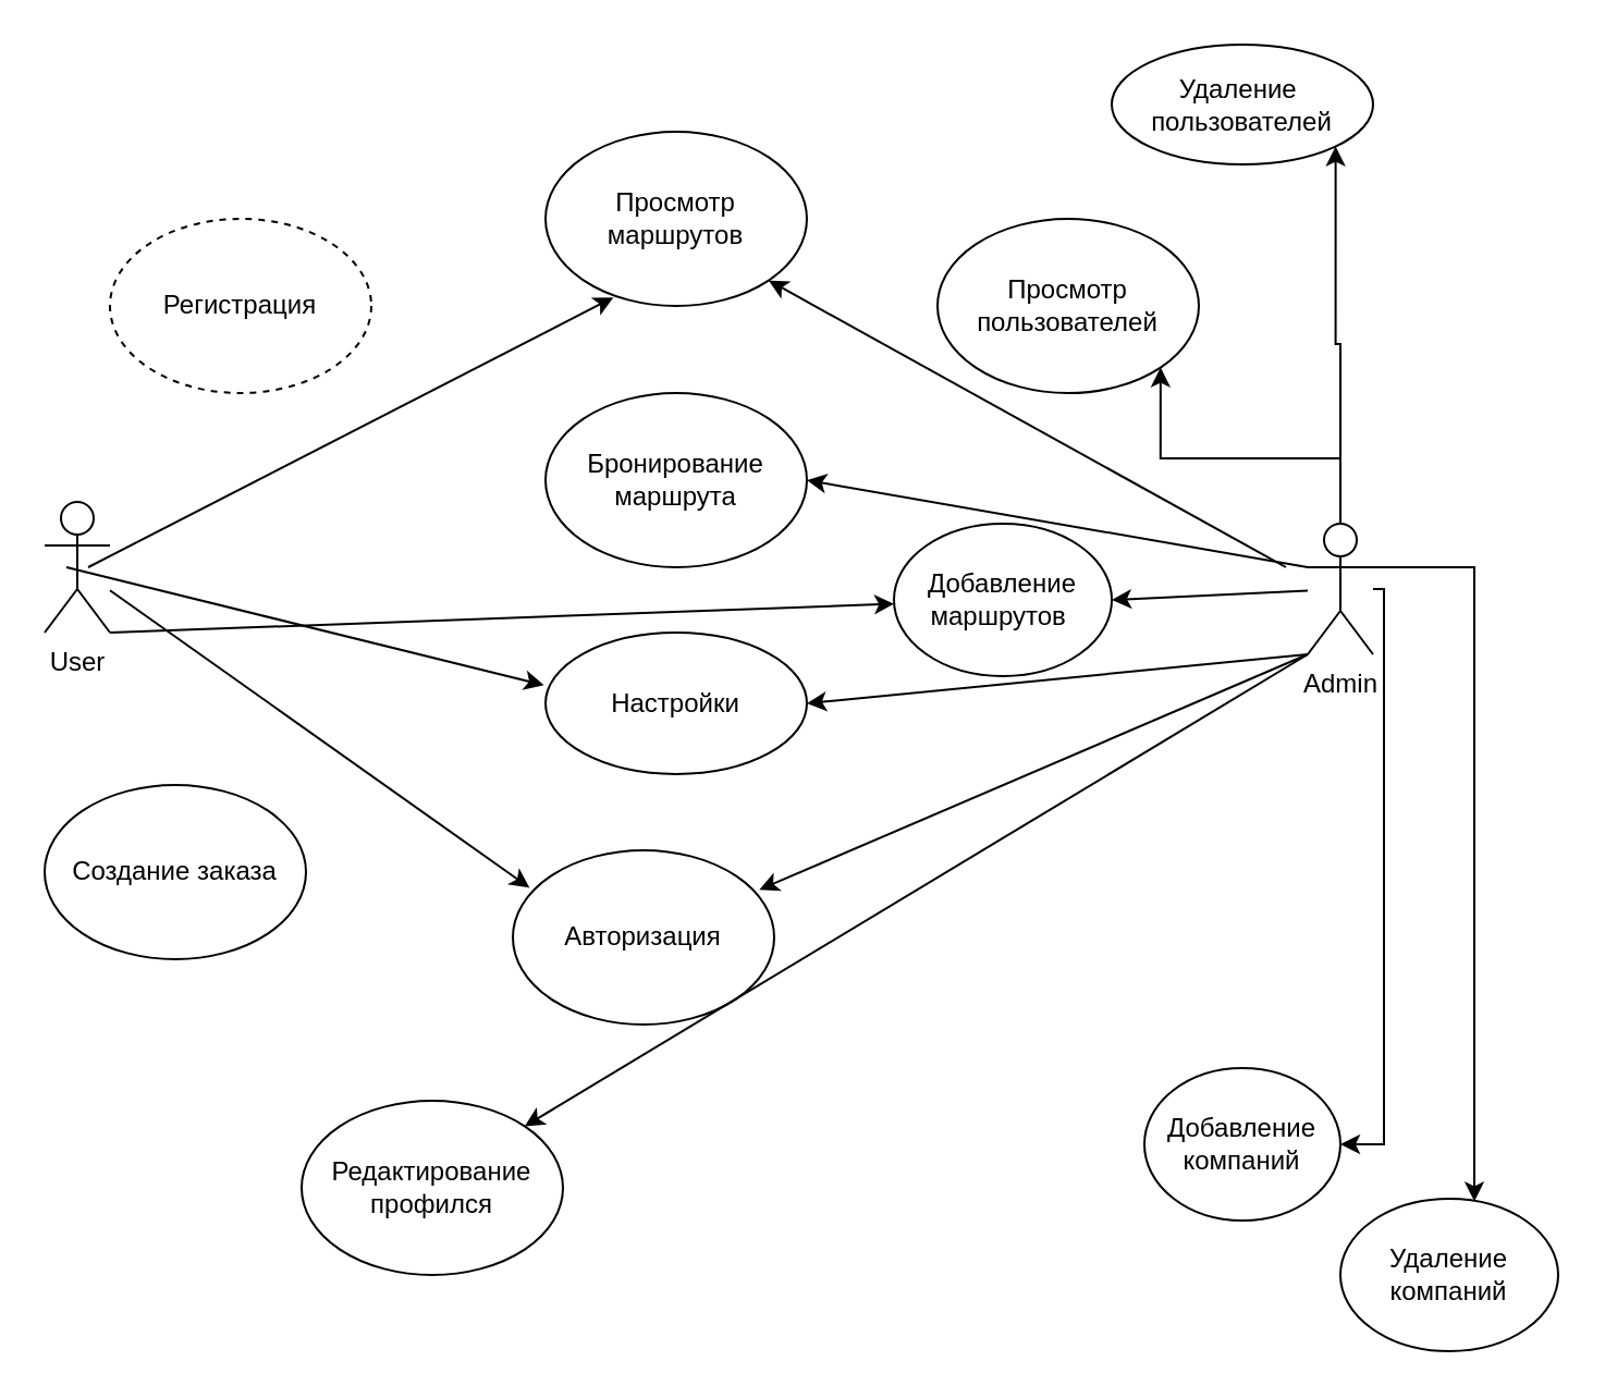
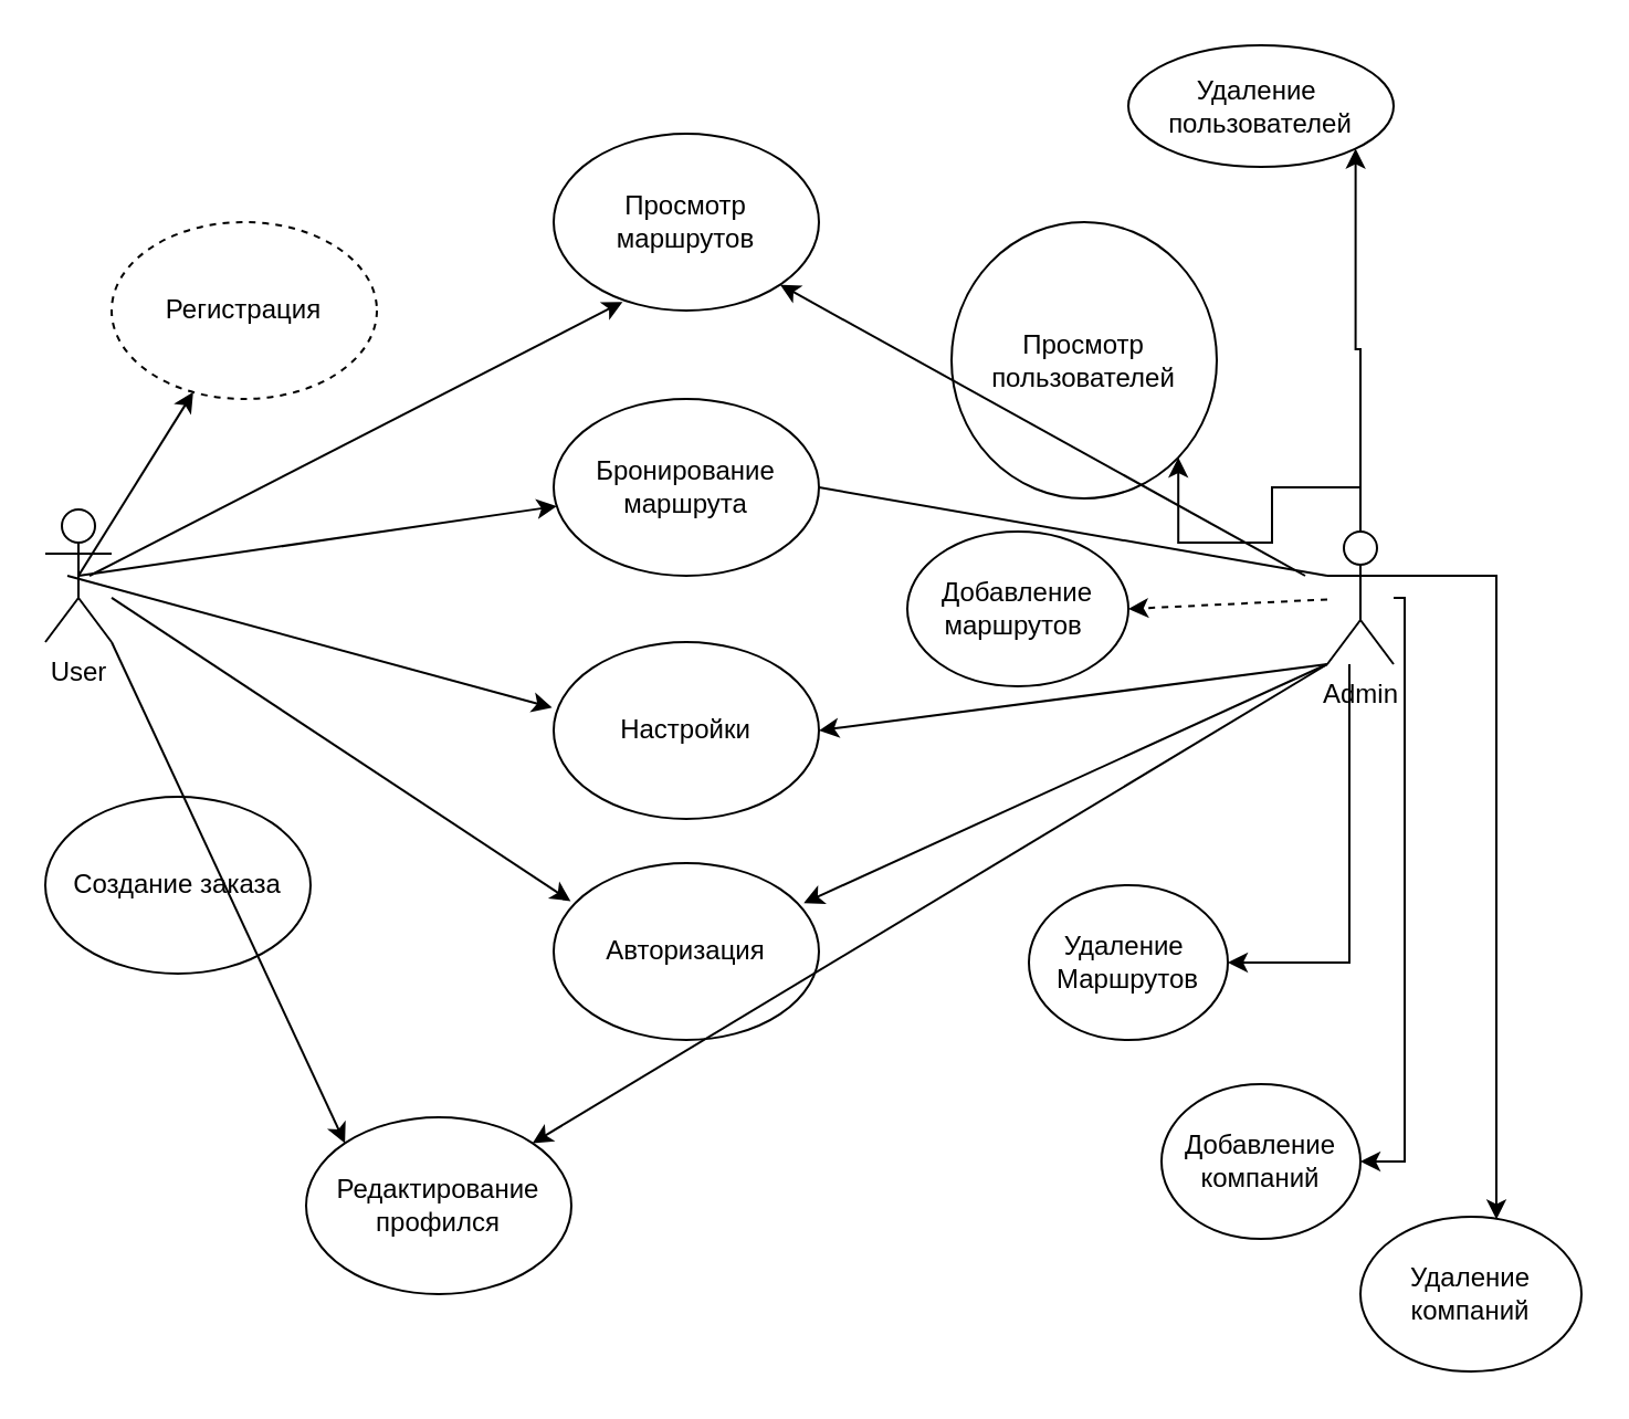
  <mxCell id="0" />
  <mxCell id="1" parent="0" />
  <mxCell id="2" value="&lt;font style=&quot;vertical-align: inherit;&quot;&gt;&lt;font style=&quot;vertical-align: inherit;&quot;&gt;User&lt;br&gt;&lt;br&gt;&lt;/font&gt;&lt;/font&gt;" style="shape=umlActor;verticalLabelPosition=bottom;verticalAlign=top;html=1;outlineConnect=0;fillColor=default;" vertex="1" parent="1"><mxGeometry x="20" y="230" width="30" height="60" as="geometry" /></mxCell>
  <mxCell id="3" style="edgeStyle=orthogonalEdgeStyle;rounded=0;orthogonalLoop=1;jettySize=auto;html=1;entryX=1;entryY=1;entryDx=0;entryDy=0;" edge="1" parent="1" source="8" target="18"><mxGeometry relative="1" as="geometry" /></mxCell>
  <mxCell id="4" style="edgeStyle=orthogonalEdgeStyle;rounded=0;orthogonalLoop=1;jettySize=auto;html=1;exitX=0.5;exitY=0;exitDx=0;exitDy=0;exitPerimeter=0;entryX=1;entryY=1;entryDx=0;entryDy=0;" edge="1" parent="1" source="8" target="15"><mxGeometry relative="1" as="geometry" /></mxCell>
+ <mxCell id="5" style="edgeStyle=orthogonalEdgeStyle;rounded=0;orthogonalLoop=1;jettySize=auto;html=1;entryX=1;entryY=0.5;entryDx=0;entryDy=0;" edge="1" parent="1" source="8" target="20"><mxGeometry relative="1" as="geometry"><Array as="points"><mxPoint x="610" y="435" /></Array></mxGeometry></mxCell>
  <mxCell id="6" style="edgeStyle=orthogonalEdgeStyle;rounded=0;orthogonalLoop=1;jettySize=auto;html=1;entryX=1;entryY=0.5;entryDx=0;entryDy=0;" edge="1" parent="1" source="8" target="19"><mxGeometry relative="1" as="geometry"><Array as="points"><mxPoint x="635" y="270" /><mxPoint x="635" y="525" /></Array></mxGeometry></mxCell>
  <mxCell id="7" style="edgeStyle=orthogonalEdgeStyle;rounded=0;orthogonalLoop=1;jettySize=auto;html=1;exitX=1;exitY=0.333;exitDx=0;exitDy=0;exitPerimeter=0;entryX=0.615;entryY=0.017;entryDx=0;entryDy=0;entryPerimeter=0;" edge="1" parent="1" source="8" target="21"><mxGeometry relative="1" as="geometry" /></mxCell>
  <mxCell id="8" value="&lt;font style=&quot;vertical-align: inherit;&quot;&gt;&lt;font style=&quot;vertical-align: inherit;&quot;&gt;Аdmin&lt;/font&gt;&lt;/font&gt;" style="shape=umlActor;verticalLabelPosition=bottom;verticalAlign=top;html=1;outlineConnect=0;fillColor=default;" vertex="1" parent="1"><mxGeometry x="600" y="240" width="30" height="60" as="geometry" /></mxCell>
  <mxCell id="9" value="Регистрация" style="ellipse;whiteSpace=wrap;html=1;fillColor=default;dashed=1;" vertex="1" parent="1"><mxGeometry x="50" y="100" width="120" height="80" as="geometry" /></mxCell>
- <mxCell id="10" value="Авторизация" style="ellipse;whiteSpace=wrap;html=1;fillColor=default;" vertex="1" parent="1"><mxGeometry x="235" y="390" width="120" height="80" as="geometry" /></mxCell>
+ <mxCell id="10" value="Авторизация" style="ellipse;whiteSpace=wrap;html=1;fillColor=default;" vertex="1" parent="1"><mxGeometry x="250" y="390" width="120" height="80" as="geometry" /></mxCell>
  <mxCell id="11" value="Создание заказа" style="ellipse;whiteSpace=wrap;html=1;fillColor=default;" vertex="1" parent="1"><mxGeometry x="20" y="360" width="120" height="80" as="geometry" /></mxCell>
  <mxCell id="12" value="Бронирование маршрута" style="ellipse;whiteSpace=wrap;html=1;fillColor=default;" vertex="1" parent="1"><mxGeometry x="250" y="180" width="120" height="80" as="geometry" /></mxCell>
- <mxCell id="13" value="Настройки" style="ellipse;whiteSpace=wrap;html=1;fillColor=default;" vertex="1" parent="1"><mxGeometry x="250" y="290" width="120" height="65" as="geometry" /></mxCell>
+ <mxCell id="13" value="Настройки" style="ellipse;whiteSpace=wrap;html=1;fillColor=default;" vertex="1" parent="1"><mxGeometry x="250" y="290" width="120" height="80" as="geometry" /></mxCell>
  <mxCell id="14" value="Редактирование профился" style="ellipse;whiteSpace=wrap;html=1;fillColor=default;" vertex="1" parent="1"><mxGeometry x="138" y="505" width="120" height="80" as="geometry" /></mxCell>
- <mxCell id="15" value="Просмотр пользователей&lt;br&gt;" style="ellipse;whiteSpace=wrap;html=1;fillColor=default;" vertex="1" parent="1"><mxGeometry x="430" y="100" width="120" height="80" as="geometry" /></mxCell>
+ <mxCell id="15" value="Просмотр пользователей&lt;br&gt;" style="ellipse;whiteSpace=wrap;html=1;fillColor=default;" vertex="1" parent="1"><mxGeometry x="430" y="100" width="120" height="125" as="geometry" /></mxCell>
  <mxCell id="16" value="Просмотр маршрутов" style="ellipse;whiteSpace=wrap;html=1;fillColor=default;" vertex="1" parent="1"><mxGeometry x="250" y="60" width="120" height="80" as="geometry" /></mxCell>
  <mxCell id="17" value="Добавление маршрутов&amp;nbsp;" style="ellipse;whiteSpace=wrap;html=1;fillColor=default;" vertex="1" parent="1"><mxGeometry x="410" y="240" width="100" height="70" as="geometry" /></mxCell>
  <mxCell id="18" value="Удаление&amp;nbsp;&lt;br&gt;пользователей" style="ellipse;whiteSpace=wrap;html=1;fillColor=default;" vertex="1" parent="1"><mxGeometry x="510" y="20" width="120" height="55" as="geometry" /></mxCell>
  <mxCell id="19" value="Добавление компаний" style="ellipse;whiteSpace=wrap;html=1;fillColor=default;" vertex="1" parent="1"><mxGeometry x="525" y="490" width="90" height="70" as="geometry" /></mxCell>
+ <mxCell id="20" value="Удаление&amp;nbsp;&lt;br&gt;Маршрутов" style="ellipse;whiteSpace=wrap;html=1;fillColor=default;" vertex="1" parent="1"><mxGeometry x="465" y="400" width="90" height="70" as="geometry" /></mxCell>
  <mxCell id="21" value="Удаление компаний" style="ellipse;whiteSpace=wrap;html=1;fillColor=default;" vertex="1" parent="1"><mxGeometry x="615" y="550" width="100" height="70" as="geometry" /></mxCell>
+ <mxCell id="22" value="" style="endArrow=classic;html=1;rounded=0;exitX=0.5;exitY=0.5;exitDx=0;exitDy=0;exitPerimeter=0;" edge="1" parent="1" source="2" target="9"><mxGeometry width="50" height="50" relative="1" as="geometry"><mxPoint x="270" y="330" as="sourcePoint" /><mxPoint x="320" y="280" as="targetPoint" /></mxGeometry></mxCell>
  <mxCell id="23" value="" style="endArrow=classic;html=1;rounded=0;entryX=0.26;entryY=0.951;entryDx=0;entryDy=0;entryPerimeter=0;" edge="1" parent="1" target="16"><mxGeometry width="50" height="50" relative="1" as="geometry"><mxPoint x="40" y="260" as="sourcePoint" /><mxPoint x="200" y="250" as="targetPoint" /></mxGeometry></mxCell>
+ <mxCell id="24" value="" style="endArrow=classic;html=1;rounded=0;exitX=0.5;exitY=0.5;exitDx=0;exitDy=0;exitPerimeter=0;" edge="1" parent="1" source="2" target="12"><mxGeometry width="50" height="50" relative="1" as="geometry"><mxPoint x="270" y="330" as="sourcePoint" /><mxPoint x="320" y="280" as="targetPoint" /></mxGeometry></mxCell>
  <mxCell id="25" value="" style="endArrow=classic;html=1;rounded=0;entryX=-0.006;entryY=0.371;entryDx=0;entryDy=0;entryPerimeter=0;" edge="1" parent="1" target="13"><mxGeometry width="50" height="50" relative="1" as="geometry"><mxPoint x="30" y="260" as="sourcePoint" /><mxPoint x="80" y="210" as="targetPoint" /></mxGeometry></mxCell>
  <mxCell id="26" value="" style="endArrow=classic;html=1;rounded=0;entryX=0.064;entryY=0.215;entryDx=0;entryDy=0;entryPerimeter=0;" edge="1" parent="1" source="2" target="10"><mxGeometry width="50" height="50" relative="1" as="geometry"><mxPoint x="130" y="340" as="sourcePoint" /><mxPoint x="180" y="290" as="targetPoint" /></mxGeometry></mxCell>
- <mxCell id="27" value="" style="endArrow=classic;html=1;rounded=0;exitX=1;exitY=1;exitDx=0;exitDy=0;exitPerimeter=0;" edge="1" parent="1" source="2" target="17"><mxGeometry width="50" height="50" relative="1" as="geometry"><mxPoint x="270" y="330" as="sourcePoint" /><mxPoint x="320" y="280" as="targetPoint" /></mxGeometry></mxCell>
- <mxCell id="28" value="" style="endArrow=classic;html=1;rounded=0;exitX=0;exitY=0.333;exitDx=0;exitDy=0;exitPerimeter=0;entryX=1;entryY=0.5;entryDx=0;entryDy=0;" edge="1" parent="1" source="8" target="12"><mxGeometry width="50" height="50" relative="1" as="geometry"><mxPoint x="270" y="330" as="sourcePoint" /><mxPoint x="320" y="280" as="targetPoint" /></mxGeometry></mxCell>
+ <mxCell id="27" value="" style="endArrow=classic;html=1;rounded=0;exitX=1;exitY=1;exitDx=0;exitDy=0;exitPerimeter=0;entryX=0;entryY=0;entryDx=0;entryDy=0;" edge="1" parent="1" source="2" target="14"><mxGeometry width="50" height="50" relative="1" as="geometry"><mxPoint x="270" y="330" as="sourcePoint" /><mxPoint x="320" y="280" as="targetPoint" /></mxGeometry></mxCell>
+ <mxCell id="28" value="" style="endArrow=none;html=1;rounded=0;exitX=0;exitY=0.333;exitDx=0;exitDy=0;exitPerimeter=0;entryX=1;entryY=0.5;entryDx=0;entryDy=0;" edge="1" parent="1" source="8" target="12"><mxGeometry width="50" height="50" relative="1" as="geometry"><mxPoint x="270" y="330" as="sourcePoint" /><mxPoint x="320" y="280" as="targetPoint" /></mxGeometry></mxCell>
  <mxCell id="29" value="" style="endArrow=classic;html=1;rounded=0;entryX=1;entryY=0.5;entryDx=0;entryDy=0;exitX=0;exitY=1;exitDx=0;exitDy=0;exitPerimeter=0;" edge="1" parent="1" source="8" target="13"><mxGeometry width="50" height="50" relative="1" as="geometry"><mxPoint x="270" y="330" as="sourcePoint" /><mxPoint x="320" y="280" as="targetPoint" /></mxGeometry></mxCell>
  <mxCell id="30" value="" style="endArrow=classic;html=1;rounded=0;exitX=0;exitY=1;exitDx=0;exitDy=0;exitPerimeter=0;entryX=0.943;entryY=0.226;entryDx=0;entryDy=0;entryPerimeter=0;" edge="1" parent="1" source="8" target="10"><mxGeometry width="50" height="50" relative="1" as="geometry"><mxPoint x="270" y="330" as="sourcePoint" /><mxPoint x="320" y="280" as="targetPoint" /></mxGeometry></mxCell>
  <mxCell id="31" value="" style="endArrow=classic;html=1;rounded=0;exitX=0;exitY=1;exitDx=0;exitDy=0;exitPerimeter=0;entryX=1;entryY=0;entryDx=0;entryDy=0;" edge="1" parent="1" source="8" target="14"><mxGeometry width="50" height="50" relative="1" as="geometry"><mxPoint x="270" y="450" as="sourcePoint" /><mxPoint x="320" y="400" as="targetPoint" /></mxGeometry></mxCell>
  <mxCell id="32" value="" style="endArrow=classic;html=1;rounded=0;entryX=1;entryY=1;entryDx=0;entryDy=0;" edge="1" parent="1" target="16"><mxGeometry width="50" height="50" relative="1" as="geometry"><mxPoint x="590" y="260" as="sourcePoint" /><mxPoint x="320" y="280" as="targetPoint" /></mxGeometry></mxCell>
- <mxCell id="33" value="" style="endArrow=classic;html=1;rounded=0;entryX=1;entryY=0.5;entryDx=0;entryDy=0;" edge="1" parent="1" source="8" target="17"><mxGeometry width="50" height="50" relative="1" as="geometry"><mxPoint x="270" y="330" as="sourcePoint" /><mxPoint x="320" y="280" as="targetPoint" /></mxGeometry></mxCell>
+ <mxCell id="33" value="" style="endArrow=classic;html=1;rounded=0;entryX=1;entryY=0.5;entryDx=0;entryDy=0;dashed=1;" edge="1" parent="1" source="8" target="17"><mxGeometry width="50" height="50" relative="1" as="geometry"><mxPoint x="270" y="330" as="sourcePoint" /><mxPoint x="320" y="280" as="targetPoint" /></mxGeometry></mxCell>
